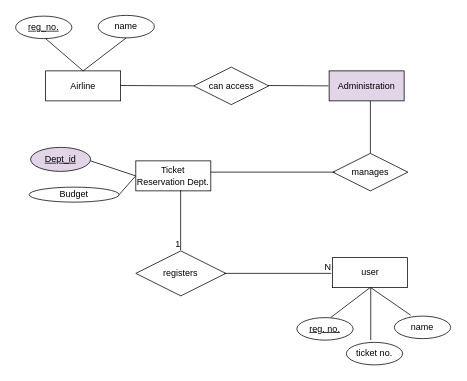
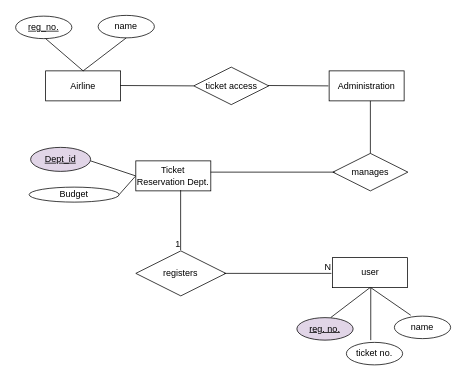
  <mxCell id="0" />
  <mxCell id="1" parent="0" />
- <mxCell id="2" value="Administration" style="whiteSpace=wrap;html=1;align=center;fillColor=#e1d5e7;" parent="1" vertex="1"><mxGeometry x="438" y="94" width="100" height="40" as="geometry" /></mxCell>
+ <mxCell id="2" value="Administration" style="whiteSpace=wrap;html=1;align=center;" parent="1" vertex="1"><mxGeometry x="438" y="94" width="100" height="40" as="geometry" /></mxCell>
  <mxCell id="3" value="ticket no." style="ellipse;whiteSpace=wrap;html=1;align=center;" parent="1" vertex="1"><mxGeometry x="461" y="456" width="75" height="30" as="geometry" /></mxCell>
  <mxCell id="4" value="name" style="ellipse;whiteSpace=wrap;html=1;align=center;" parent="1" vertex="1"><mxGeometry x="525" y="421" width="75" height="30" as="geometry" /></mxCell>
  <mxCell id="5" value="manages" style="shape=rhombus;perimeter=rhombusPerimeter;whiteSpace=wrap;html=1;align=center;" parent="1" vertex="1"><mxGeometry x="443" y="204" width="100" height="50" as="geometry" /></mxCell>
  <mxCell id="6" value="Airline" style="whiteSpace=wrap;html=1;align=center;" parent="1" vertex="1"><mxGeometry x="60" y="94" width="100" height="40" as="geometry" /></mxCell>
- <mxCell id="7" value="can access" style="shape=rhombus;perimeter=rhombusPerimeter;whiteSpace=wrap;html=1;align=center;" vertex="1" parent="1"><mxGeometry x="257.5" y="89" width="100" height="50" as="geometry" /></mxCell>
+ <mxCell id="7" value="ticket access" style="shape=rhombus;perimeter=rhombusPerimeter;whiteSpace=wrap;html=1;align=center;" vertex="1" parent="1"><mxGeometry x="257.5" y="89" width="100" height="50" as="geometry" /></mxCell>
  <mxCell id="8" value="" style="endArrow=none;html=1;rounded=0;entryX=0;entryY=0.5;entryDx=0;entryDy=0;" edge="1" parent="1" target="7"><mxGeometry relative="1" as="geometry"><mxPoint x="159.5" y="113.5" as="sourcePoint" /><mxPoint x="192.5" y="113.5" as="targetPoint" /></mxGeometry></mxCell>
  <mxCell id="9" value="" style="endArrow=none;html=1;rounded=0;entryX=0;entryY=0.5;entryDx=0;entryDy=0;" edge="1" parent="1"><mxGeometry relative="1" as="geometry"><mxPoint x="356.5" y="113.5" as="sourcePoint" /><mxPoint x="437" y="114" as="targetPoint" /></mxGeometry></mxCell>
  <mxCell id="10" value="Budget" style="ellipse;whiteSpace=wrap;html=1;align=center;" vertex="1" parent="1"><mxGeometry x="38" y="249" width="120" height="20" as="geometry" /></mxCell>
  <mxCell id="11" value="Ticket Reservation Dept." style="whiteSpace=wrap;html=1;align=center;" vertex="1" parent="1"><mxGeometry x="180.25" y="214" width="100" height="40" as="geometry" /></mxCell>
  <mxCell id="12" value="" style="endArrow=none;html=1;rounded=0;" edge="1" parent="1"><mxGeometry relative="1" as="geometry"><mxPoint x="180" y="234" as="sourcePoint" /><mxPoint x="120" y="214" as="targetPoint" /></mxGeometry></mxCell>
  <mxCell id="13" value="" style="endArrow=none;html=1;rounded=0;entryX=0.343;entryY=1.042;entryDx=0;entryDy=0;entryPerimeter=0;exitX=1;exitY=0.5;exitDx=0;exitDy=0;" edge="1" parent="1" source="10"><mxGeometry relative="1" as="geometry"><mxPoint x="110" y="264" as="sourcePoint" /><mxPoint x="179.55" y="234.68" as="targetPoint" /></mxGeometry></mxCell>
  <mxCell id="14" value="registers" style="shape=rhombus;perimeter=rhombusPerimeter;whiteSpace=wrap;html=1;align=center;" vertex="1" parent="1"><mxGeometry x="180.25" y="334" width="120" height="60" as="geometry" /></mxCell>
  <mxCell id="15" value="user" style="whiteSpace=wrap;html=1;align=center;" vertex="1" parent="1"><mxGeometry x="442.5" y="343" width="100" height="40" as="geometry" /></mxCell>
  <mxCell id="16" value="" style="endArrow=none;html=1;rounded=0;" edge="1" parent="1"><mxGeometry relative="1" as="geometry"><mxPoint x="440" y="423" as="sourcePoint" /><mxPoint x="492.5" y="383" as="targetPoint" /></mxGeometry></mxCell>
  <mxCell id="17" value="" style="endArrow=none;html=1;rounded=0;" edge="1" parent="1"><mxGeometry relative="1" as="geometry"><mxPoint x="493.5" y="453" as="sourcePoint" /><mxPoint x="493.5" y="383" as="targetPoint" /></mxGeometry></mxCell>
  <mxCell id="18" value="" style="endArrow=none;html=1;rounded=0;entryX=0.291;entryY=-0.039;entryDx=0;entryDy=0;entryPerimeter=0;" edge="1" parent="1" target="4"><mxGeometry relative="1" as="geometry"><mxPoint x="493.5" y="383" as="sourcePoint" /><mxPoint x="556" y="433" as="targetPoint" /></mxGeometry></mxCell>
  <mxCell id="19" value="" style="endArrow=none;html=1;rounded=0;" edge="1" parent="1"><mxGeometry relative="1" as="geometry"><mxPoint x="493" y="134" as="sourcePoint" /><mxPoint x="493" y="204" as="targetPoint" /></mxGeometry></mxCell>
  <mxCell id="20" value="" style="endArrow=none;html=1;rounded=0;exitX=0.5;exitY=1;exitDx=0;exitDy=0;" edge="1" parent="1"><mxGeometry relative="1" as="geometry"><mxPoint x="446" y="229" as="sourcePoint" /><mxPoint x="280" y="229" as="targetPoint" /></mxGeometry></mxCell>
- <mxCell id="21" value="reg. no." style="ellipse;whiteSpace=wrap;html=1;align=center;fontStyle=4;" vertex="1" parent="1"><mxGeometry x="395" y="423" width="75" height="30" as="geometry" /></mxCell>
+ <mxCell id="21" value="reg. no." style="ellipse;whiteSpace=wrap;html=1;align=center;fontStyle=4;fillColor=#e1d5e7;" vertex="1" parent="1"><mxGeometry x="395" y="423" width="75" height="30" as="geometry" /></mxCell>
  <mxCell id="22" value="Dept_id" style="ellipse;whiteSpace=wrap;html=1;align=center;fontStyle=4;fillColor=#e1d5e7;" vertex="1" parent="1"><mxGeometry x="40" y="196" width="80" height="32" as="geometry" /></mxCell>
  <mxCell id="23" value="reg_no." style="ellipse;whiteSpace=wrap;html=1;align=center;fontStyle=4;" vertex="1" parent="1"><mxGeometry x="20" y="21" width="75" height="30" as="geometry" /></mxCell>
  <mxCell id="24" value="name" style="ellipse;whiteSpace=wrap;html=1;align=center;" vertex="1" parent="1"><mxGeometry x="130" y="20" width="75" height="30" as="geometry" /></mxCell>
  <mxCell id="25" value="" style="endArrow=none;html=1;rounded=0;entryX=0.5;entryY=0;entryDx=0;entryDy=0;" edge="1" parent="1" target="6"><mxGeometry relative="1" as="geometry"><mxPoint x="60" y="51" as="sourcePoint" /><mxPoint x="190" y="121" as="targetPoint" /></mxGeometry></mxCell>
  <mxCell id="26" value="" style="endArrow=none;html=1;rounded=0;exitX=0.5;exitY=1;exitDx=0;exitDy=0;" edge="1" parent="1"><mxGeometry relative="1" as="geometry"><mxPoint x="167.5" y="50" as="sourcePoint" /><mxPoint x="110" y="94" as="targetPoint" /></mxGeometry></mxCell>
  <mxCell id="27" value="" style="endArrow=none;html=1;rounded=0;" edge="1" parent="1"><mxGeometry relative="1" as="geometry"><mxPoint x="240" y="253" as="sourcePoint" /><mxPoint x="240" y="333" as="targetPoint" /></mxGeometry></mxCell>
  <mxCell id="28" value="1" style="resizable=0;html=1;align=right;verticalAlign=bottom;" connectable="0" vertex="1" parent="27"><mxGeometry x="1" relative="1" as="geometry" /></mxCell>
  <mxCell id="29" value="" style="endArrow=none;html=1;rounded=0;" edge="1" parent="1"><mxGeometry relative="1" as="geometry"><mxPoint x="298" y="364" as="sourcePoint" /><mxPoint x="441" y="364" as="targetPoint" /></mxGeometry></mxCell>
  <mxCell id="30" value="N" style="resizable=0;html=1;align=right;verticalAlign=bottom;" connectable="0" vertex="1" parent="29"><mxGeometry x="1" relative="1" as="geometry" /></mxCell>
